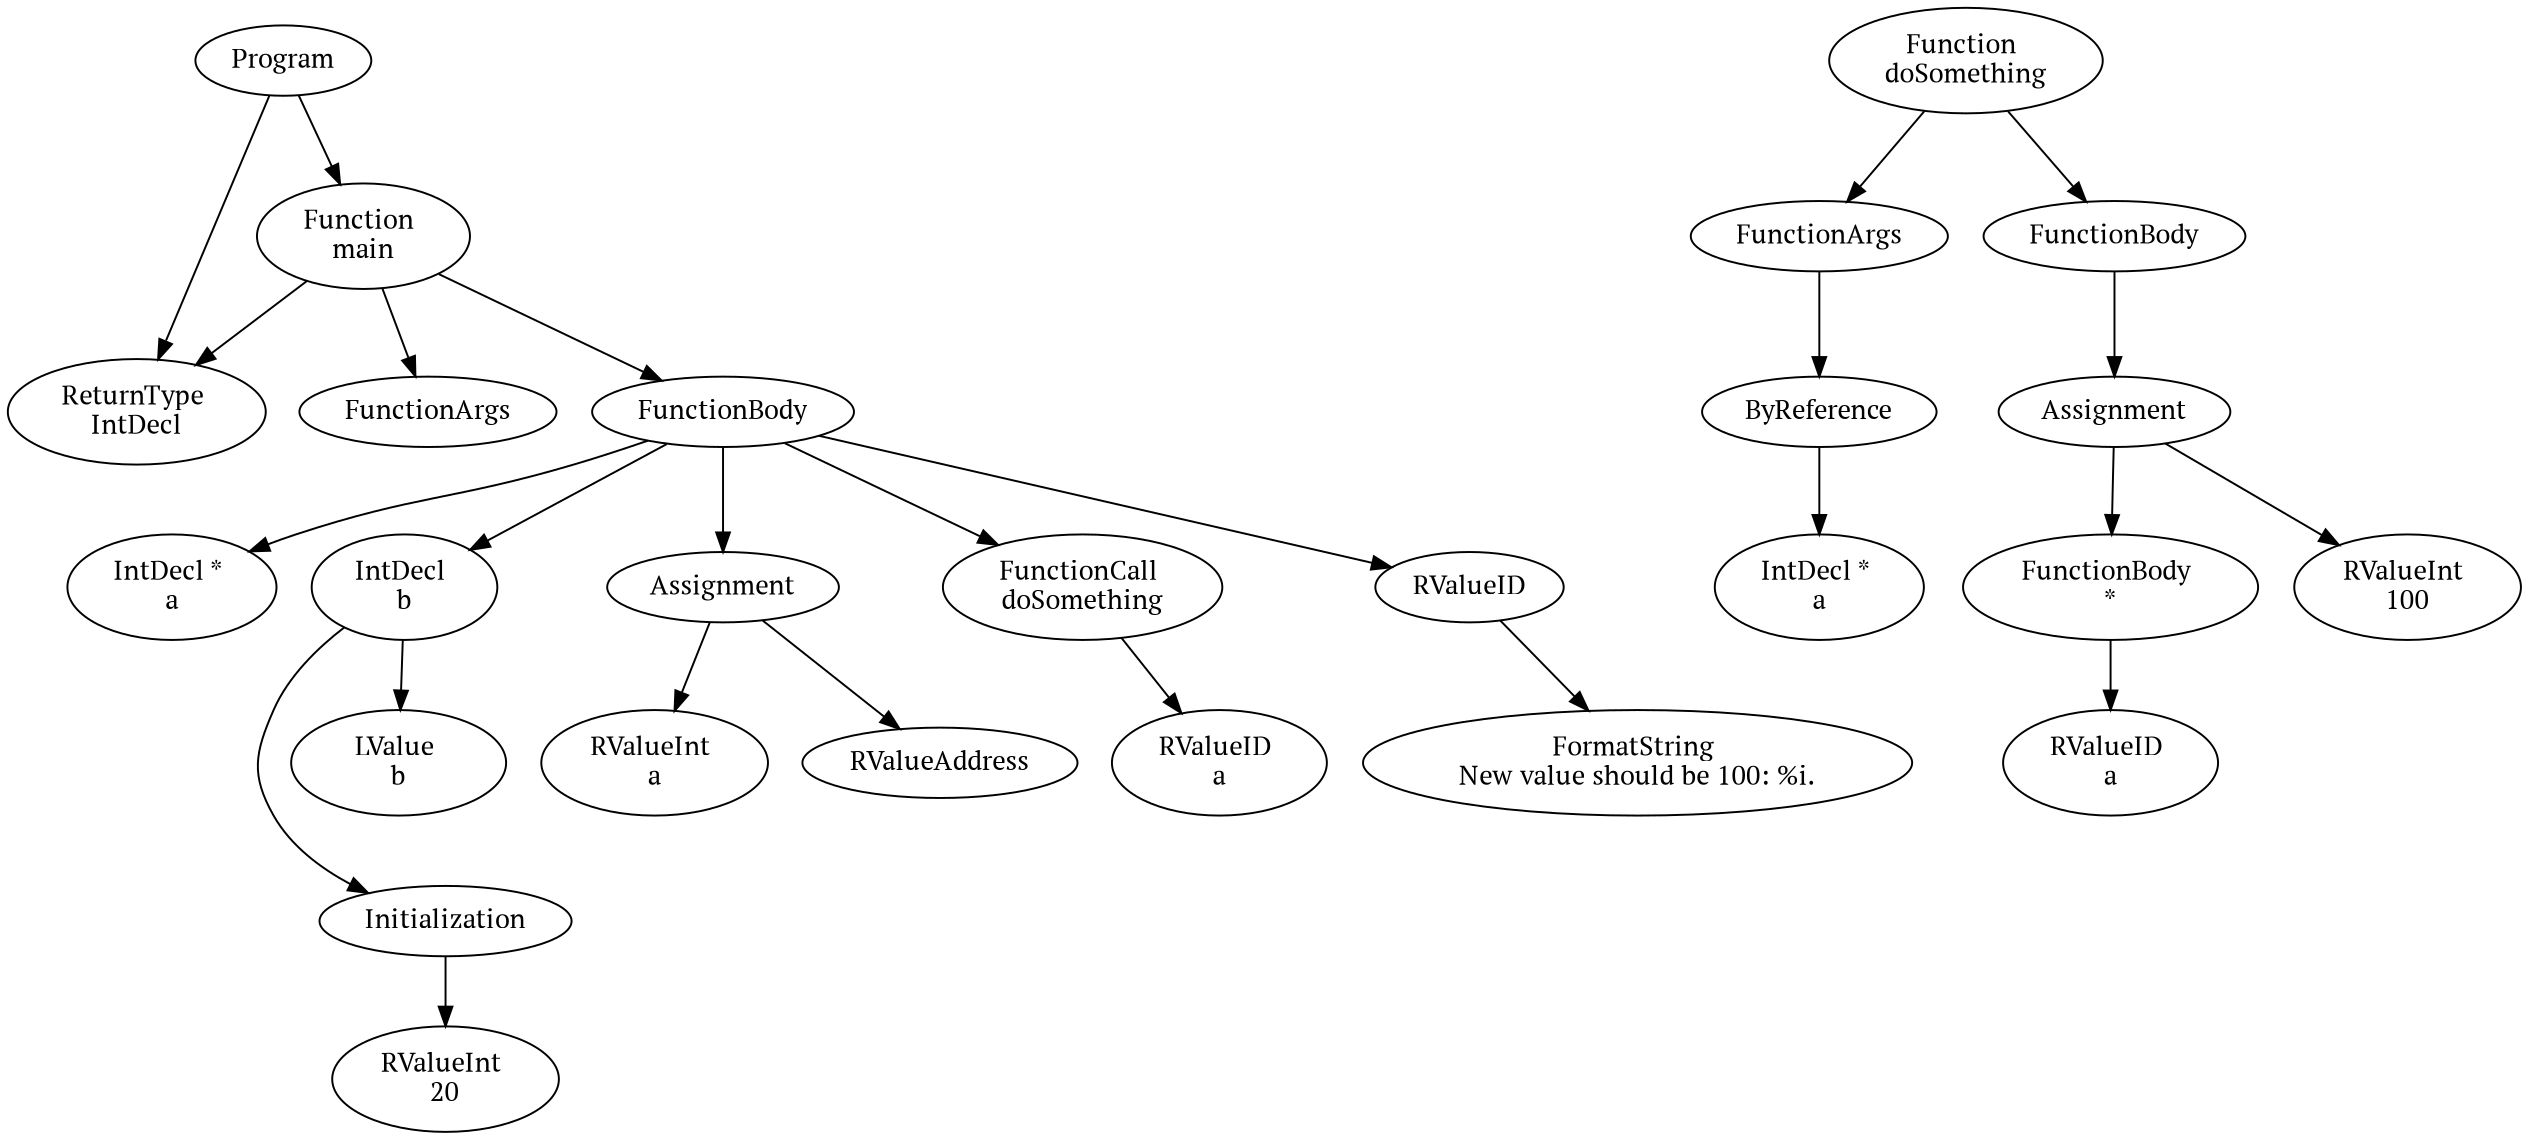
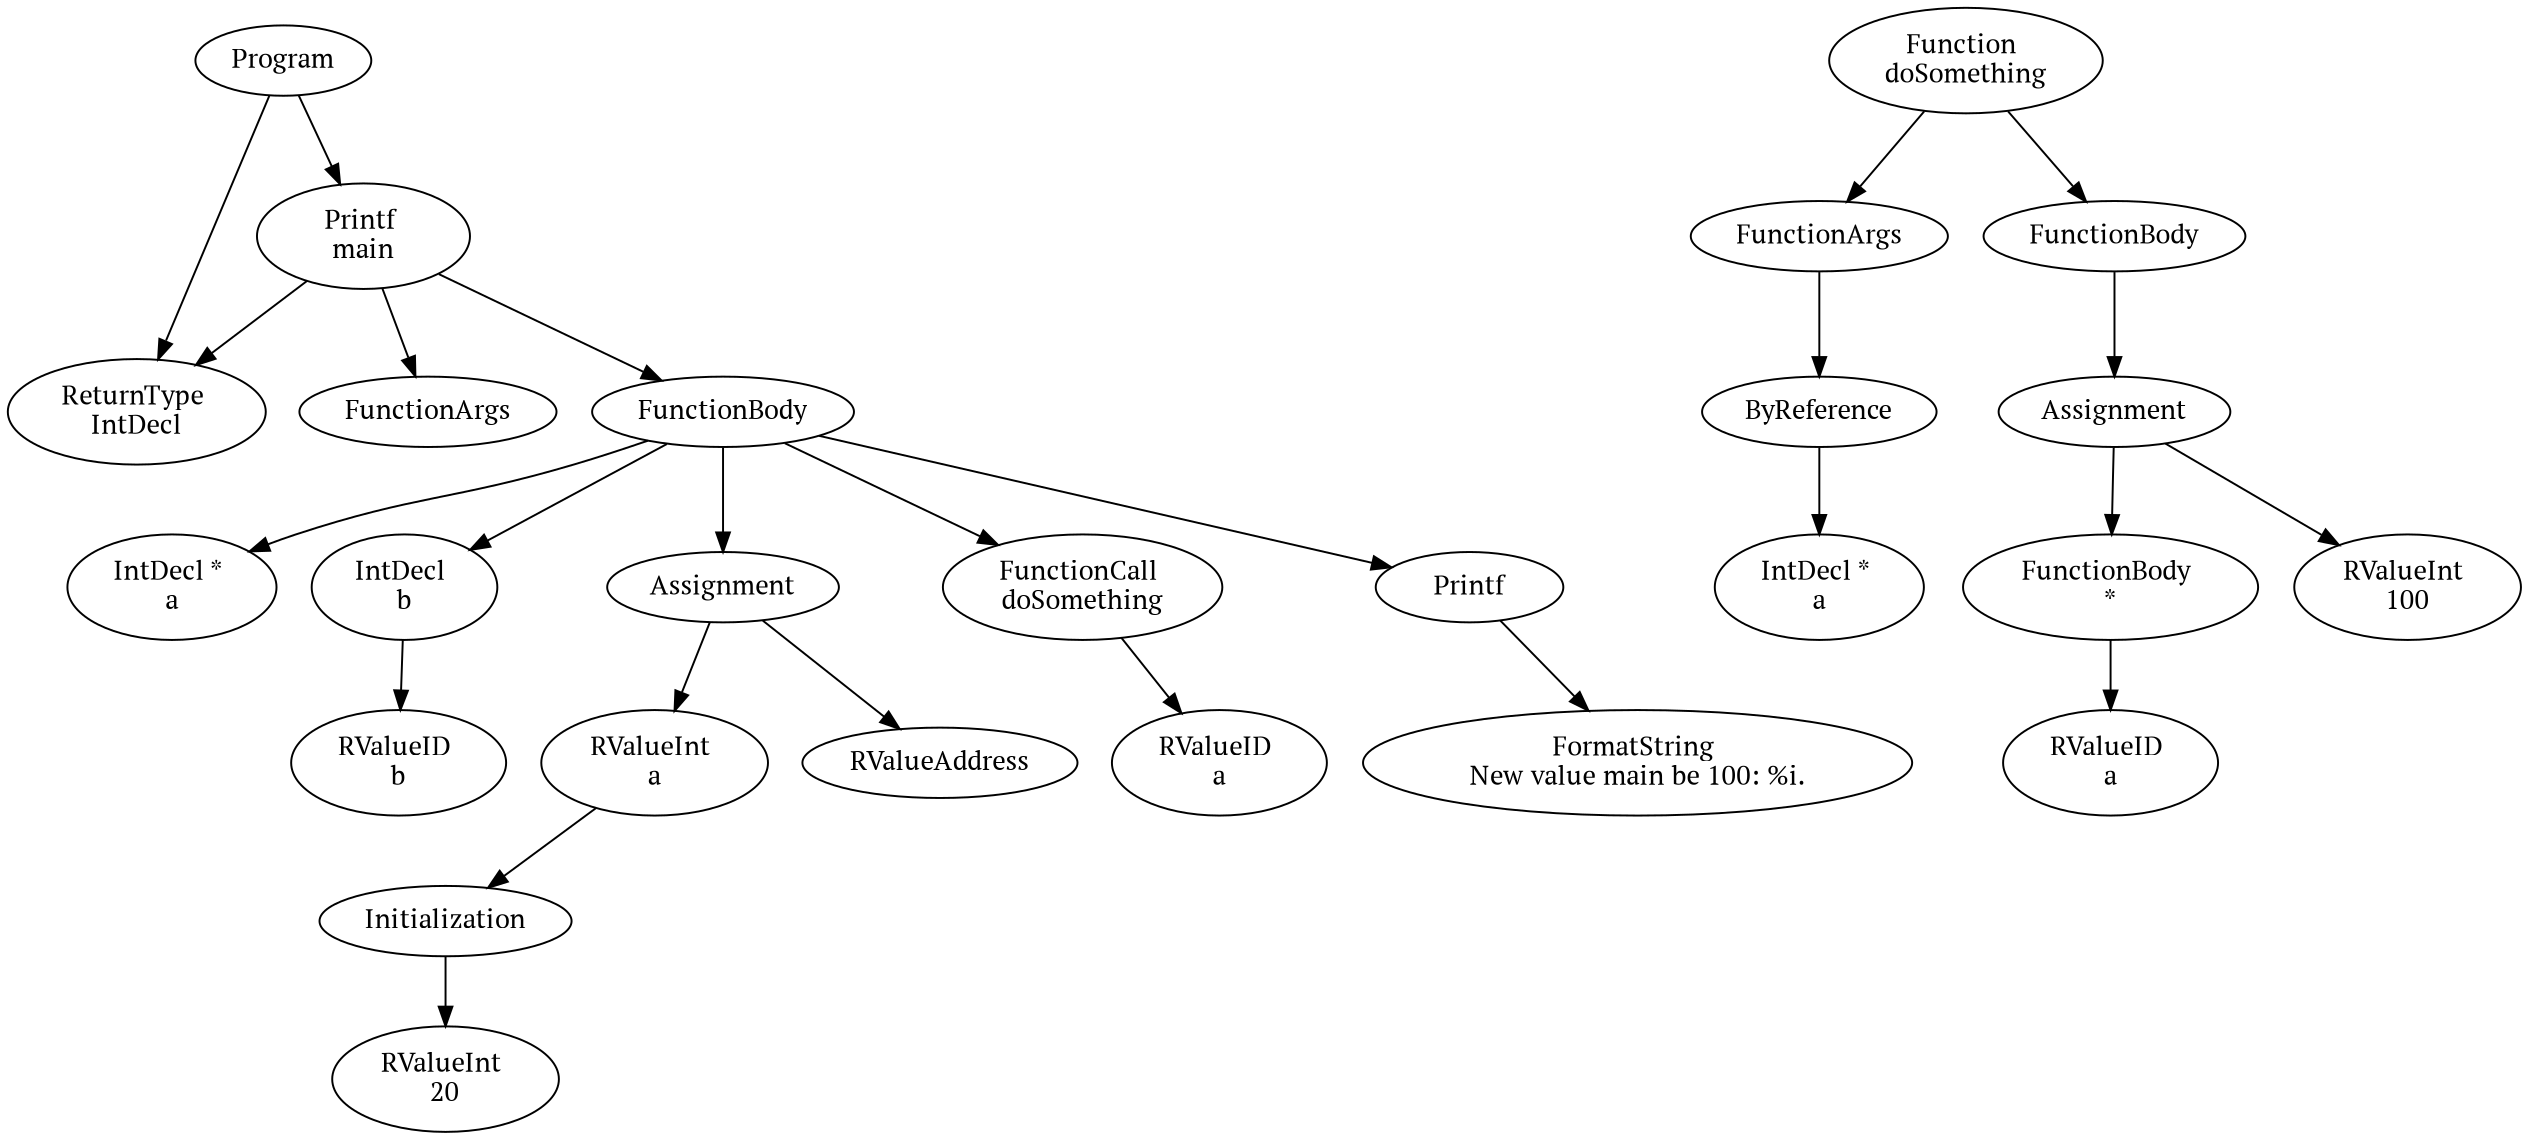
  digraph {
    fontname="PT Serif"
    node [fontname="PT Serif"]
    edge [fontname="PT Serif"]
    n1 [label=Program]
-   n2 [label="Function \nmain"]
+   n2 [label="Printf \nmain"]
    n3 [label="ReturnType \nIntDecl"]
    n4 [label="Function \ndoSomething"]
    n5 [label=FunctionArgs]
    n6 [label=FunctionBody]
    n7 [label=FunctionArgs]
    n8 [label=FunctionBody]
    n9 [label=ByReference]
    n10 [label=Assignment]
    n11 [label="IntDecl * \na"]
    n12 [label="FunctionBody \n*"]
    n13 [label="RValueInt \n100"]
    n14 [label="RValueID \na"]
    n15 [label="IntDecl * \na"]
    n16 [label="IntDecl \nb"]
    n17 [label=Assignment]
    n18 [label="FunctionCall \ndoSomething"]
-   n19 [label=RValueID]
+   n19 [label=Printf]
    n20 [label=Initialization]
-   n21 [label="LValue \nb"]
+   n21 [label="RValueID \nb"]
    n22 [label="RValueInt \na"]
    n23 [label=RValueAddress]
    n24 [label="RValueID \na"]
-   n25 [label="FormatString \nNew value should be 100: %i.\n"]
+   n25 [label="FormatString \nNew value main be 100: %i.\n"]
    n26 [label="RValueInt \n20"]
    n1 -> n2
    n1 -> n3
    n2 -> n3
    n2 -> n7
    n2 -> n8
    n4 -> n5
    n4 -> n6
    n5 -> n9
    n6 -> n10
    n8 -> n15
    n8 -> n16
    n8 -> n17
    n8 -> n18
    n8 -> n19
    n9 -> n11
    n10 -> n12
    n10 -> n13
    n12 -> n14
-   n16 -> n20
+   n22 -> n20
    n16 -> n21
    n17 -> n22
    n17 -> n23
    n18 -> n24
    n19 -> n25
    n20 -> n26
  }
